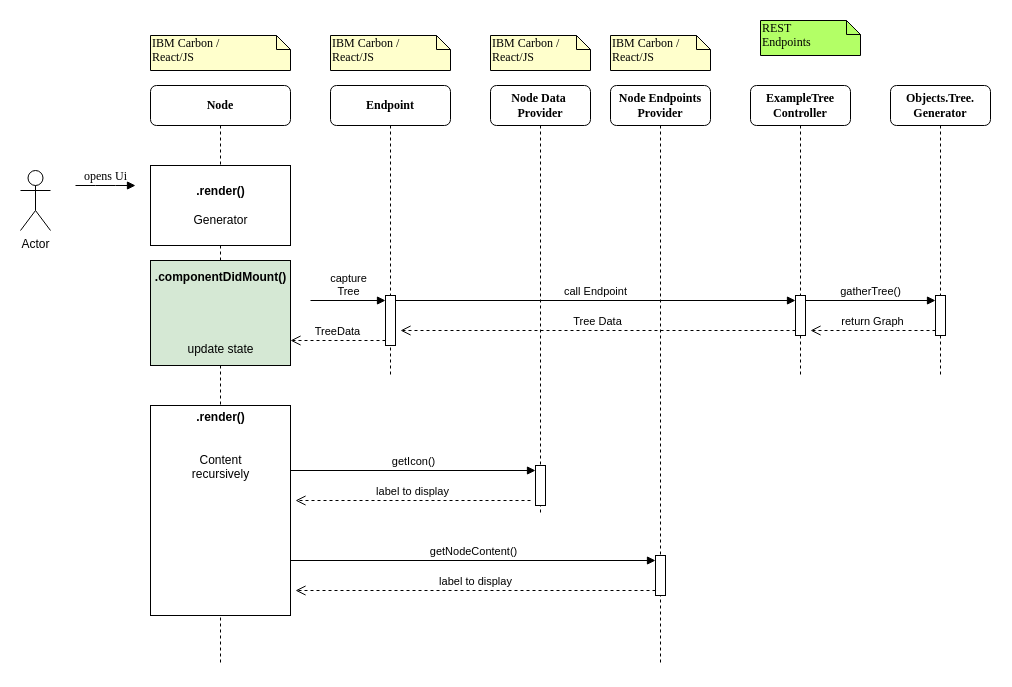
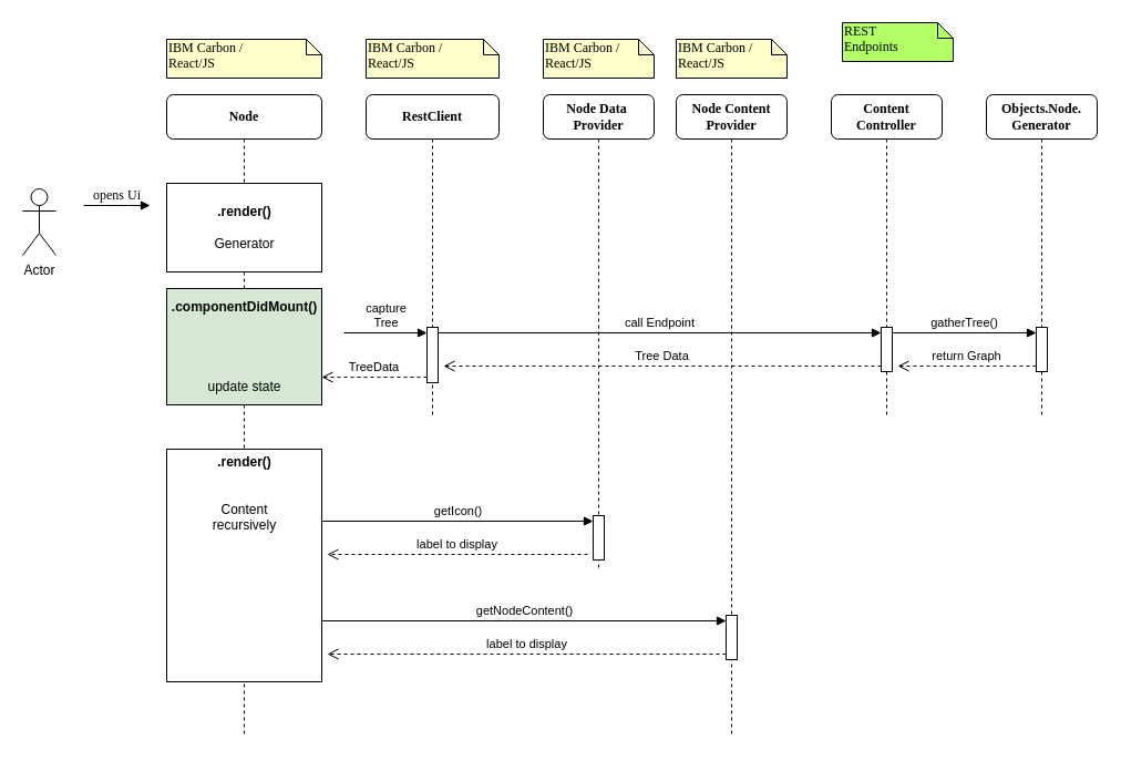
  <mxCell id="0" />
  <mxCell id="1" parent="0" />
- <mxCell id="2" value="&lt;b&gt;Endpoint&lt;/b&gt;" style="shape=umlLifeline;perimeter=lifelinePerimeter;whiteSpace=wrap;html=1;container=1;collapsible=0;recursiveResize=0;outlineConnect=0;rounded=1;shadow=0;comic=0;labelBackgroundColor=none;strokeWidth=1;fontFamily=Verdana;fontSize=12;align=center;" parent="1" vertex="1"><mxGeometry x="330" y="85" width="120" height="290" as="geometry" /></mxCell>
+ <mxCell id="2" value="&lt;b&gt;RestClient&lt;/b&gt;" style="shape=umlLifeline;perimeter=lifelinePerimeter;whiteSpace=wrap;html=1;container=1;collapsible=0;recursiveResize=0;outlineConnect=0;rounded=1;shadow=0;comic=0;labelBackgroundColor=none;strokeWidth=1;fontFamily=Verdana;fontSize=12;align=center;" parent="1" vertex="1"><mxGeometry x="330" y="85" width="120" height="290" as="geometry" /></mxCell>
  <mxCell id="3" value="" style="html=1;points=[[0,0,0,0,5],[0,1,0,0,-5],[1,0,0,0,5],[1,1,0,0,-5]];perimeter=orthogonalPerimeter;outlineConnect=0;targetShapes=umlLifeline;portConstraint=eastwest;newEdgeStyle={&quot;curved&quot;:0,&quot;rounded&quot;:0};" parent="2" vertex="1"><mxGeometry x="55" y="210" width="10" height="50" as="geometry" /></mxCell>
  <mxCell id="4" value="&lt;b&gt;Node Data&amp;nbsp;&lt;br&gt;Provider&lt;/b&gt;" style="shape=umlLifeline;perimeter=lifelinePerimeter;whiteSpace=wrap;html=1;container=1;collapsible=0;recursiveResize=0;outlineConnect=0;rounded=1;shadow=0;comic=0;labelBackgroundColor=none;strokeWidth=1;fontFamily=Verdana;fontSize=12;align=center;" parent="1" vertex="1"><mxGeometry x="490" y="85" width="100" height="430" as="geometry" /></mxCell>
  <mxCell id="5" value="capture&lt;div&gt;Tree&lt;/div&gt;" style="html=1;verticalAlign=bottom;endArrow=block;curved=0;rounded=0;" parent="4" target="3" edge="1"><mxGeometry relative="1" as="geometry"><mxPoint x="-180" y="215" as="sourcePoint" /></mxGeometry></mxCell>
- <mxCell id="6" value="&lt;b&gt;ExampleTree&lt;br&gt;Controller&lt;/b&gt;" style="shape=umlLifeline;perimeter=lifelinePerimeter;whiteSpace=wrap;html=1;container=1;collapsible=0;recursiveResize=0;outlineConnect=0;rounded=1;shadow=0;comic=0;labelBackgroundColor=none;strokeWidth=1;fontFamily=Verdana;fontSize=12;align=center;" parent="1" vertex="1"><mxGeometry x="750" y="85" width="100" height="290" as="geometry" /></mxCell>
+ <mxCell id="6" value="&lt;b&gt;Content&lt;br&gt;Controller&lt;/b&gt;" style="shape=umlLifeline;perimeter=lifelinePerimeter;whiteSpace=wrap;html=1;container=1;collapsible=0;recursiveResize=0;outlineConnect=0;rounded=1;shadow=0;comic=0;labelBackgroundColor=none;strokeWidth=1;fontFamily=Verdana;fontSize=12;align=center;" parent="1" vertex="1"><mxGeometry x="750" y="85" width="100" height="290" as="geometry" /></mxCell>
  <mxCell id="7" value="" style="html=1;points=[[0,0,0,0,5],[0,1,0,0,-5],[1,0,0,0,5],[1,1,0,0,-5]];perimeter=orthogonalPerimeter;outlineConnect=0;targetShapes=umlLifeline;portConstraint=eastwest;newEdgeStyle={&quot;curved&quot;:0,&quot;rounded&quot;:0};" parent="6" vertex="1"><mxGeometry x="45" y="210" width="10" height="40" as="geometry" /></mxCell>
- <mxCell id="8" value="&lt;b&gt;Objects.Tree.&lt;br&gt;Generator&lt;/b&gt;" style="shape=umlLifeline;perimeter=lifelinePerimeter;whiteSpace=wrap;html=1;container=1;collapsible=0;recursiveResize=0;outlineConnect=0;rounded=1;shadow=0;comic=0;labelBackgroundColor=none;strokeWidth=1;fontFamily=Verdana;fontSize=12;align=center;" parent="1" vertex="1"><mxGeometry x="890" y="85" width="100" height="290" as="geometry" /></mxCell>
+ <mxCell id="8" value="&lt;b&gt;Objects.Node.&lt;br&gt;Generator&lt;/b&gt;" style="shape=umlLifeline;perimeter=lifelinePerimeter;whiteSpace=wrap;html=1;container=1;collapsible=0;recursiveResize=0;outlineConnect=0;rounded=1;shadow=0;comic=0;labelBackgroundColor=none;strokeWidth=1;fontFamily=Verdana;fontSize=12;align=center;" parent="1" vertex="1"><mxGeometry x="890" y="85" width="100" height="290" as="geometry" /></mxCell>
  <mxCell id="9" value="" style="html=1;points=[[0,0,0,0,5],[0,1,0,0,-5],[1,0,0,0,5],[1,1,0,0,-5]];perimeter=orthogonalPerimeter;outlineConnect=0;targetShapes=umlLifeline;portConstraint=eastwest;newEdgeStyle={&quot;curved&quot;:0,&quot;rounded&quot;:0};" parent="8" vertex="1"><mxGeometry x="45" y="210" width="10" height="40" as="geometry" /></mxCell>
  <mxCell id="10" value="&lt;b&gt;Node&lt;/b&gt;" style="shape=umlLifeline;perimeter=lifelinePerimeter;whiteSpace=wrap;html=1;container=1;collapsible=0;recursiveResize=0;outlineConnect=0;rounded=1;shadow=0;comic=0;labelBackgroundColor=none;strokeWidth=1;fontFamily=Verdana;fontSize=12;align=center;" parent="1" vertex="1"><mxGeometry x="150" y="85" width="140" height="580" as="geometry" /></mxCell>
  <mxCell id="11" value="&lt;div style=&quot;&quot;&gt;&lt;span style=&quot;background-color: initial;&quot;&gt;&lt;b&gt;.render()&lt;/b&gt;&lt;/span&gt;&lt;/div&gt;&lt;div style=&quot;&quot;&gt;&lt;span style=&quot;background-color: initial;&quot;&gt;&lt;br&gt;&lt;/span&gt;&lt;/div&gt;&lt;div&gt;Generator&lt;/div&gt;" style="html=1;points=[[0,0,0,0,5],[0,1,0,0,-5],[1,0,0,0,5],[1,1,0,0,-5]];perimeter=orthogonalPerimeter;outlineConnect=0;targetShapes=umlLifeline;portConstraint=eastwest;newEdgeStyle={&quot;curved&quot;:0,&quot;rounded&quot;:0};align=center;" parent="10" vertex="1"><mxGeometry y="80" width="140" height="80" as="geometry" /></mxCell>
  <mxCell id="12" value="&lt;b&gt;.componentDidMount()&lt;/b&gt;&lt;div&gt;&lt;br&gt;&lt;/div&gt;&lt;div&gt;&lt;br&gt;&lt;/div&gt;&lt;div&gt;&lt;br&gt;&lt;/div&gt;&lt;div&gt;&lt;br&gt;&lt;/div&gt;&lt;div&gt;update state&lt;/div&gt;" style="html=1;points=[[0,0,0,0,5],[0,1,0,0,-5],[1,0,0,0,5],[1,1,0,0,-5]];perimeter=orthogonalPerimeter;outlineConnect=0;targetShapes=umlLifeline;portConstraint=eastwest;newEdgeStyle={&quot;curved&quot;:0,&quot;rounded&quot;:0};align=center;fillColor=#d5e8d4;" parent="10" vertex="1"><mxGeometry y="175" width="140" height="105" as="geometry" /></mxCell>
  <mxCell id="13" value="&lt;div style=&quot;&quot;&gt;&lt;span style=&quot;background-color: initial;&quot;&gt;&lt;b&gt;.render()&lt;/b&gt;&lt;/span&gt;&lt;/div&gt;&lt;div style=&quot;&quot;&gt;&lt;span style=&quot;background-color: initial;&quot;&gt;&lt;br&gt;&lt;/span&gt;&lt;/div&gt;&lt;div&gt;&lt;br&gt;&lt;/div&gt;&lt;div&gt;Content&lt;/div&gt;&lt;div&gt;recursively&lt;/div&gt;&lt;div&gt;&lt;br&gt;&lt;/div&gt;&lt;div&gt;&lt;br&gt;&lt;/div&gt;&lt;div&gt;&lt;br&gt;&lt;/div&gt;&lt;div&gt;&lt;br&gt;&lt;/div&gt;&lt;div&gt;&lt;br&gt;&lt;/div&gt;&lt;div&gt;&lt;br&gt;&lt;/div&gt;&lt;div&gt;&lt;br&gt;&lt;/div&gt;&lt;div&gt;&lt;br&gt;&lt;/div&gt;&lt;div&gt;&lt;br&gt;&lt;/div&gt;" style="html=1;points=[[0,0,0,0,5],[0,1,0,0,-5],[1,0,0,0,5],[1,1,0,0,-5]];perimeter=orthogonalPerimeter;outlineConnect=0;targetShapes=umlLifeline;portConstraint=eastwest;newEdgeStyle={&quot;curved&quot;:0,&quot;rounded&quot;:0};align=center;" parent="10" vertex="1"><mxGeometry y="320" width="140" height="210" as="geometry" /></mxCell>
- <mxCell id="14" value="&lt;b&gt;Node Endpoints&lt;br&gt;Provider&lt;/b&gt;" style="shape=umlLifeline;perimeter=lifelinePerimeter;whiteSpace=wrap;html=1;container=1;collapsible=0;recursiveResize=0;outlineConnect=0;rounded=1;shadow=0;comic=0;labelBackgroundColor=none;strokeWidth=1;fontFamily=Verdana;fontSize=12;align=center;" parent="10" vertex="1"><mxGeometry x="460" width="100" height="580" as="geometry" /></mxCell>
+ <mxCell id="14" value="&lt;b&gt;Node Content&lt;br&gt;Provider&lt;/b&gt;" style="shape=umlLifeline;perimeter=lifelinePerimeter;whiteSpace=wrap;html=1;container=1;collapsible=0;recursiveResize=0;outlineConnect=0;rounded=1;shadow=0;comic=0;labelBackgroundColor=none;strokeWidth=1;fontFamily=Verdana;fontSize=12;align=center;" parent="10" vertex="1"><mxGeometry x="460" width="100" height="580" as="geometry" /></mxCell>
  <mxCell id="15" value="capture&lt;div&gt;Tree&lt;/div&gt;" style="html=1;verticalAlign=bottom;endArrow=block;curved=0;rounded=0;" parent="14" edge="1"><mxGeometry relative="1" as="geometry"><mxPoint x="-180" y="215" as="sourcePoint" /></mxGeometry></mxCell>
  <mxCell id="16" value="IBM Carbon /&lt;br&gt;React/JS&lt;div&gt;&lt;br&gt;&lt;/div&gt;" style="shape=note;whiteSpace=wrap;html=1;size=14;verticalAlign=top;align=left;spacingTop=-6;rounded=0;shadow=0;comic=0;labelBackgroundColor=none;strokeWidth=1;fontFamily=Verdana;fontSize=12;fillColor=#FFFFCC;" parent="1" vertex="1"><mxGeometry x="150" y="35" width="140" height="35" as="geometry" /></mxCell>
  <mxCell id="17" value="IBM Carbon /&lt;br&gt;React/JS&lt;div&gt;&lt;br&gt;&lt;/div&gt;" style="shape=note;whiteSpace=wrap;html=1;size=14;verticalAlign=top;align=left;spacingTop=-6;rounded=0;shadow=0;comic=0;labelBackgroundColor=none;strokeWidth=1;fontFamily=Verdana;fontSize=12;fillColor=#FFFFCC;" parent="1" vertex="1"><mxGeometry x="330" y="35" width="120" height="35" as="geometry" /></mxCell>
  <mxCell id="18" value="IBM Carbon /&lt;br&gt;React/JS&lt;div&gt;&lt;br&gt;&lt;/div&gt;" style="shape=note;whiteSpace=wrap;html=1;size=14;verticalAlign=top;align=left;spacingTop=-6;rounded=0;shadow=0;comic=0;labelBackgroundColor=none;strokeWidth=1;fontFamily=Verdana;fontSize=12;fillColor=#FFFFCC;" parent="1" vertex="1"><mxGeometry x="490" y="35" width="100" height="35" as="geometry" /></mxCell>
  <mxCell id="19" value="IBM Carbon /&lt;br&gt;React/JS&lt;div&gt;&lt;br&gt;&lt;/div&gt;" style="shape=note;whiteSpace=wrap;html=1;size=14;verticalAlign=top;align=left;spacingTop=-6;rounded=0;shadow=0;comic=0;labelBackgroundColor=none;strokeWidth=1;fontFamily=Verdana;fontSize=12;fillColor=#FFFFCC;" parent="1" vertex="1"><mxGeometry x="610" y="35" width="100" height="35" as="geometry" /></mxCell>
  <mxCell id="20" value="REST&lt;br&gt;Endpoints" style="shape=note;whiteSpace=wrap;html=1;size=14;verticalAlign=top;align=left;spacingTop=-6;rounded=0;shadow=0;comic=0;labelBackgroundColor=none;strokeWidth=1;fontFamily=Verdana;fontSize=12;fillColor=#B3FF66;" parent="1" vertex="1"><mxGeometry x="760" y="20" width="100" height="35" as="geometry" /></mxCell>
  <mxCell id="21" value="Actor" style="shape=umlActor;verticalLabelPosition=bottom;verticalAlign=top;html=1;outlineConnect=0;" parent="1" vertex="1"><mxGeometry x="20" y="170" width="30" height="60" as="geometry" /></mxCell>
  <mxCell id="22" value="opens Ui" style="html=1;verticalAlign=bottom;endArrow=block;labelBackgroundColor=none;fontFamily=Verdana;fontSize=12;edgeStyle=elbowEdgeStyle;elbow=horizontal;" parent="1" edge="1"><mxGeometry relative="1" as="geometry"><mxPoint x="75" y="185" as="sourcePoint" /><mxPoint x="135" y="185" as="targetPoint" /></mxGeometry></mxCell>
  <mxCell id="23" value="call Endpoint" style="html=1;verticalAlign=bottom;endArrow=block;curved=0;rounded=0;entryX=0;entryY=0;entryDx=0;entryDy=5;exitX=1;exitY=0;exitDx=0;exitDy=5;exitPerimeter=0;entryPerimeter=0;" parent="1" source="3" target="7" edge="1"><mxGeometry relative="1" as="geometry"><mxPoint x="735" y="310" as="sourcePoint" /></mxGeometry></mxCell>
  <mxCell id="24" value="Tree Data" style="html=1;verticalAlign=bottom;endArrow=open;dashed=1;endSize=8;curved=0;rounded=0;exitX=0;exitY=1;exitDx=0;exitDy=-5;exitPerimeter=0;" parent="1" source="7" edge="1"><mxGeometry relative="1" as="geometry"><mxPoint x="400" y="330" as="targetPoint" /><mxPoint x="930" y="320" as="sourcePoint" /></mxGeometry></mxCell>
  <mxCell id="25" value="TreeData" style="html=1;verticalAlign=bottom;endArrow=open;dashed=1;endSize=8;curved=0;rounded=0;exitX=0;exitY=1;exitDx=0;exitDy=-5;exitPerimeter=0;" parent="1" source="3" target="12" edge="1"><mxGeometry relative="1" as="geometry"><mxPoint x="290" y="370" as="targetPoint" /><mxPoint x="390" y="320" as="sourcePoint" /></mxGeometry></mxCell>
  <mxCell id="26" value="gatherTree()" style="html=1;verticalAlign=bottom;endArrow=block;curved=0;rounded=0;entryX=0;entryY=0;entryDx=0;entryDy=5;exitX=1;exitY=0;exitDx=0;exitDy=5;exitPerimeter=0;entryPerimeter=0;" parent="1" source="7" target="9" edge="1"><mxGeometry relative="1" as="geometry"><mxPoint x="385" y="300" as="sourcePoint" /></mxGeometry></mxCell>
  <mxCell id="27" value="return Graph" style="html=1;verticalAlign=bottom;endArrow=open;dashed=1;endSize=8;curved=0;rounded=0;exitX=0;exitY=1;exitDx=0;exitDy=-5;exitPerimeter=0;" parent="1" source="9" edge="1"><mxGeometry relative="1" as="geometry"><mxPoint x="810" y="330" as="targetPoint" /><mxPoint x="920" y="320" as="sourcePoint" /></mxGeometry></mxCell>
  <mxCell id="28" value="" style="html=1;points=[[0,0,0,0,5],[0,1,0,0,-5],[1,0,0,0,5],[1,1,0,0,-5]];perimeter=orthogonalPerimeter;outlineConnect=0;targetShapes=umlLifeline;portConstraint=eastwest;newEdgeStyle={&quot;curved&quot;:0,&quot;rounded&quot;:0};" parent="1" vertex="1"><mxGeometry x="535" y="465" width="10" height="40" as="geometry" /></mxCell>
  <mxCell id="29" value="getIcon()" style="html=1;verticalAlign=bottom;endArrow=block;curved=0;rounded=0;exitX=1;exitY=0;exitDx=0;exitDy=5;exitPerimeter=0;entryX=0;entryY=0;entryDx=0;entryDy=5;entryPerimeter=0;" parent="1" target="28" edge="1"><mxGeometry relative="1" as="geometry"><mxPoint x="290" y="470" as="sourcePoint" /><mxPoint x="530" y="470" as="targetPoint" /></mxGeometry></mxCell>
  <mxCell id="30" value="label to display" style="html=1;verticalAlign=bottom;endArrow=open;dashed=1;endSize=8;curved=0;rounded=0;" parent="1" edge="1"><mxGeometry relative="1" as="geometry"><mxPoint x="295" y="500" as="targetPoint" /><mxPoint x="530" y="500" as="sourcePoint" /></mxGeometry></mxCell>
  <mxCell id="31" value="getNodeContent()" style="html=1;verticalAlign=bottom;endArrow=block;curved=0;rounded=0;entryX=0;entryY=0;entryDx=0;entryDy=5;exitX=1;exitY=0;exitDx=0;exitDy=5;exitPerimeter=0;entryPerimeter=0;" parent="1" target="33" edge="1"><mxGeometry relative="1" as="geometry"><mxPoint x="290" y="560" as="sourcePoint" /></mxGeometry></mxCell>
  <mxCell id="32" value="label to display" style="html=1;verticalAlign=bottom;endArrow=open;dashed=1;endSize=8;curved=0;rounded=0;exitX=0;exitY=1;exitDx=0;exitDy=-5;exitPerimeter=0;" parent="1" source="33" edge="1"><mxGeometry relative="1" as="geometry"><mxPoint x="295" y="590" as="targetPoint" /><mxPoint x="405" y="580" as="sourcePoint" /></mxGeometry></mxCell>
  <mxCell id="33" value="" style="html=1;points=[[0,0,0,0,5],[0,1,0,0,-5],[1,0,0,0,5],[1,1,0,0,-5]];perimeter=orthogonalPerimeter;outlineConnect=0;targetShapes=umlLifeline;portConstraint=eastwest;newEdgeStyle={&quot;curved&quot;:0,&quot;rounded&quot;:0};" parent="1" vertex="1"><mxGeometry x="655" y="555" width="10" height="40" as="geometry" /></mxCell>
